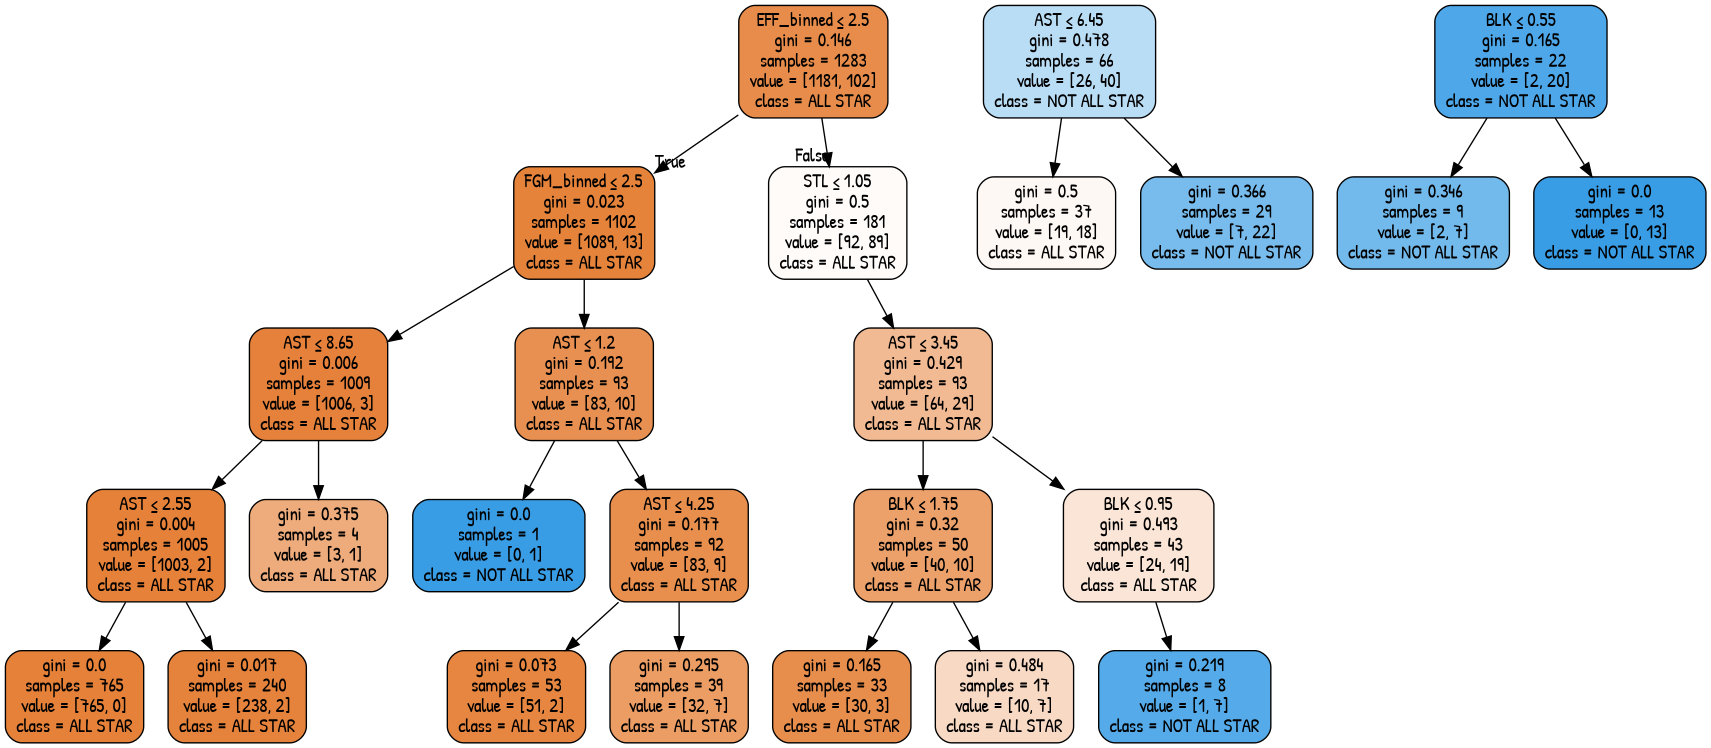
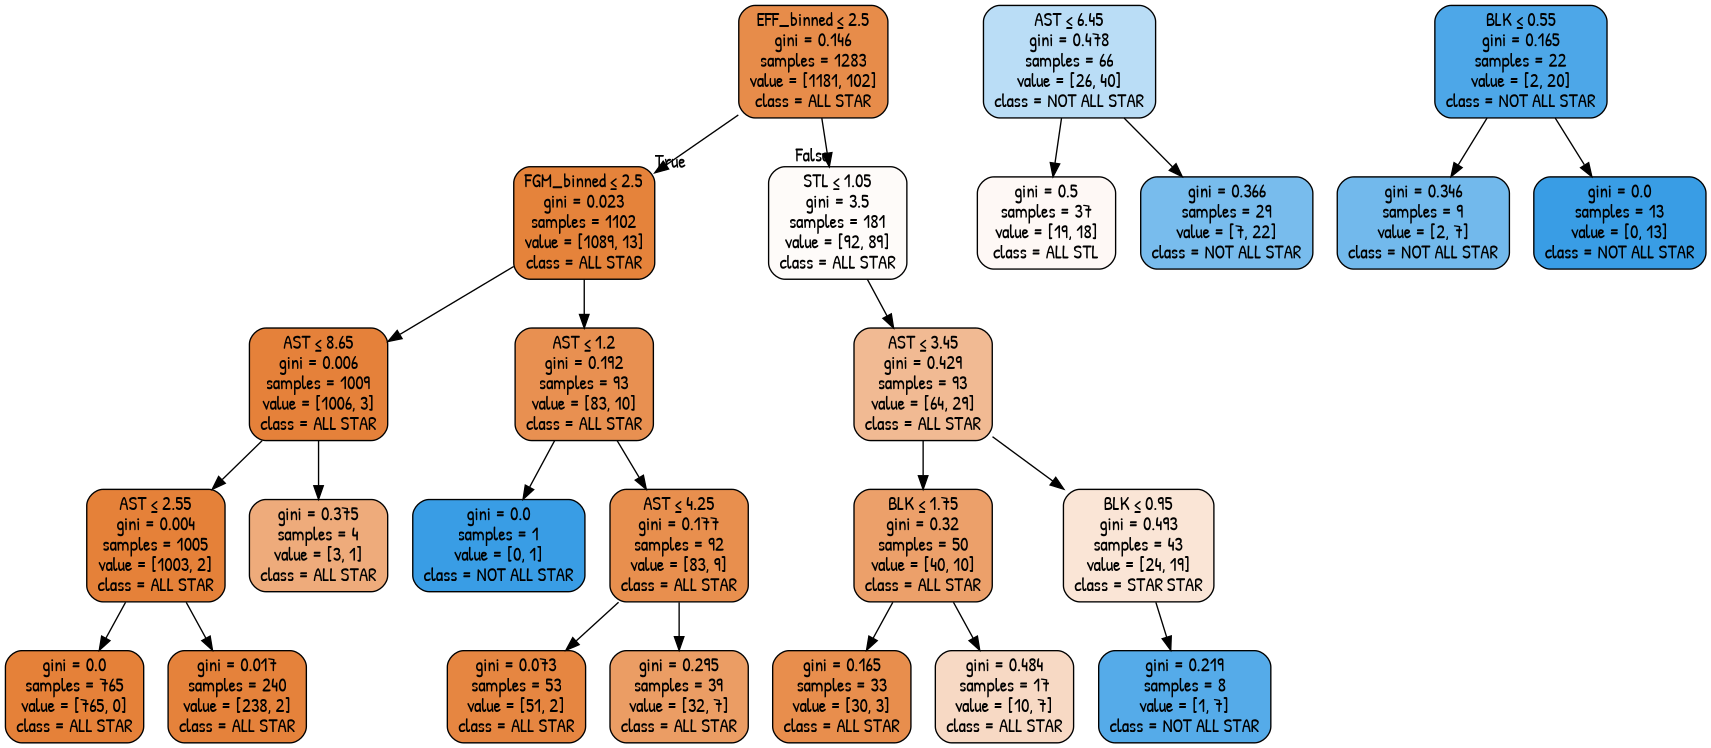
  digraph {
    fontname="Patrick Hand"
    node [color=black fillcolor="#e58139" fontname="Patrick Hand" shape=box style="filled, rounded"]
    edge [fontname="Patrick Hand"]
    n1 [fillcolor="#e78c4a" label=<EFF_binned &le; 2.5<br/>gini = 0.146<br/>samples = 1283<br/>value = [1181, 102]<br/>class = ALL STAR>]
    n2 [fillcolor="#e5833b" label=<FGM_binned &le; 2.5<br/>gini = 0.023<br/>samples = 1102<br/>value = [1089, 13]<br/>class = ALL STAR>]
-   n3 [fillcolor="#fefbf9" label=<STL &le; 1.05<br/>gini = 0.5<br/>samples = 181<br/>value = [92, 89]<br/>class = ALL STAR>]
+   n3 [fillcolor="#fefbf9" label=<STL &le; 1.05<br/>gini = 3.5<br/>samples = 181<br/>value = [92, 89]<br/>class = ALL STAR>]
    n4 [fillcolor="#e5813a" label=<AST &le; 8.65<br/>gini = 0.006<br/>samples = 1009<br/>value = [1006, 3]<br/>class = ALL STAR>]
    n5 [fillcolor="#e89051" label=<AST &le; 1.2<br/>gini = 0.192<br/>samples = 93<br/>value = [83, 10]<br/>class = ALL STAR>]
    n6 [fillcolor="#f1ba93" label=<AST &le; 3.45<br/>gini = 0.429<br/>samples = 93<br/>value = [64, 29]<br/>class = ALL STAR>]
    n7 [label=<AST &le; 2.55<br/>gini = 0.004<br/>samples = 1005<br/>value = [1003, 2]<br/>class = ALL STAR>]
    n8 [fillcolor="#eeab7b" label=<gini = 0.375<br/>samples = 4<br/>value = [3, 1]<br/>class = ALL STAR>]
    n9 [fillcolor="#399de5" label=<gini = 0.0<br/>samples = 1<br/>value = [0, 1]<br/>class = NOT ALL STAR>]
    n10 [fillcolor="#e88f4e" label=<AST &le; 4.25<br/>gini = 0.177<br/>samples = 92<br/>value = [83, 9]<br/>class = ALL STAR>]
    n11 [label=<gini = 0.0<br/>samples = 765<br/>value = [765, 0]<br/>class = ALL STAR>]
    n12 [fillcolor="#e5823b" label=<gini = 0.017<br/>samples = 240<br/>value = [238, 2]<br/>class = ALL STAR>]
    n13 [fillcolor="#e68641" label=<gini = 0.073<br/>samples = 53<br/>value = [51, 2]<br/>class = ALL STAR>]
    n14 [fillcolor="#eb9d64" label=<gini = 0.295<br/>samples = 39<br/>value = [32, 7]<br/>class = ALL STAR>]
    n15 [fillcolor="#eca06a" label=<BLK &le; 1.75<br/>gini = 0.32<br/>samples = 50<br/>value = [40, 10]<br/>class = ALL STAR>]
-   n16 [fillcolor="#fae5d6" label=<BLK &le; 0.95<br/>gini = 0.493<br/>samples = 43<br/>value = [24, 19]<br/>class = ALL STAR>]
+   n16 [fillcolor="#fae5d6" label=<BLK &le; 0.95<br/>gini = 0.493<br/>samples = 43<br/>value = [24, 19]<br/>class = STAR STAR>]
    n17 [fillcolor="#e88e4d" label=<gini = 0.165<br/>samples = 33<br/>value = [30, 3]<br/>class = ALL STAR>]
    n18 [fillcolor="#f7d9c4" label=<gini = 0.484<br/>samples = 17<br/>value = [10, 7]<br/>class = ALL STAR>]
    n19 [fillcolor="#55abe9" label=<gini = 0.219<br/>samples = 8<br/>value = [1, 7]<br/>class = NOT ALL STAR>]
    n20 [fillcolor="#baddf6" label=<AST &le; 6.45<br/>gini = 0.478<br/>samples = 66<br/>value = [26, 40]<br/>class = NOT ALL STAR>]
-   n21 [fillcolor="#fef8f5" label=<gini = 0.5<br/>samples = 37<br/>value = [19, 18]<br/>class = ALL STAR>]
+   n21 [fillcolor="#fef8f5" label=<gini = 0.5<br/>samples = 37<br/>value = [19, 18]<br/>class = ALL STL>]
    n22 [fillcolor="#78bced" label=<gini = 0.366<br/>samples = 29<br/>value = [7, 22]<br/>class = NOT ALL STAR>]
    n23 [fillcolor="#4da7e8" label=<BLK &le; 0.55<br/>gini = 0.165<br/>samples = 22<br/>value = [2, 20]<br/>class = NOT ALL STAR>]
    n24 [fillcolor="#72b9ec" label=<gini = 0.346<br/>samples = 9<br/>value = [2, 7]<br/>class = NOT ALL STAR>]
    n25 [fillcolor="#399de5" label=<gini = 0.0<br/>samples = 13<br/>value = [0, 13]<br/>class = NOT ALL STAR>]
    n1 -> n2 [headlabel=True labelangle=45 labeldistance=2.5]
    n1 -> n3 [headlabel=False labelangle=-45 labeldistance=2.5]
    n2 -> n4
    n2 -> n5
    n3 -> n6
    n4 -> n7
    n4 -> n8
    n5 -> n9
    n5 -> n10
    n6 -> n15
    n6 -> n16
    n7 -> n11
    n7 -> n12
    n10 -> n13
    n10 -> n14
    n15 -> n17
    n15 -> n18
    n16 -> n19
    n20 -> n21
    n20 -> n22
    n23 -> n24
    n23 -> n25
  }
